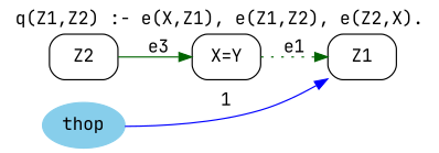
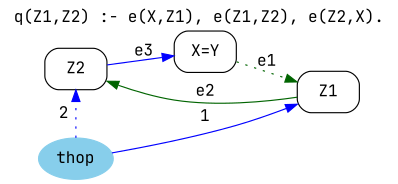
  strict digraph {
    fontname="JetBrains Mono"
    label="q(Z1,Z2) :- e(X,Z1), e(Z1,Z2), e(Z2,X)."
    labelloc=t
    rankdir=LR
    node [fontname="JetBrains Mono" shape=box style=rounded]
    edge [color=darkgreen fontname="JetBrains Mono"]
    Z2 [height=0.5 width=0.75]
    n2 [height=0.5 label="X=Y" width=0.75]
    Z1 [height=0.5 width=0.75]
    thop [color=skyblue fillcolor=skyblue height=0.5 shape=oval style="filled,rounded" width=0.79437]
-   Z2 -> n2 [label=e3]
+   Z2 -> n2 [color=blue label=e3]
    n2 -> Z1 [label=e1 style=dotted]
+   Z1 -> Z2 [label=e2]
+   thop -> Z2 [color=blue constraint=false label=2 style=dotted]
    thop -> Z1 [color=blue constraint=false label=1 style=solid]
  }
